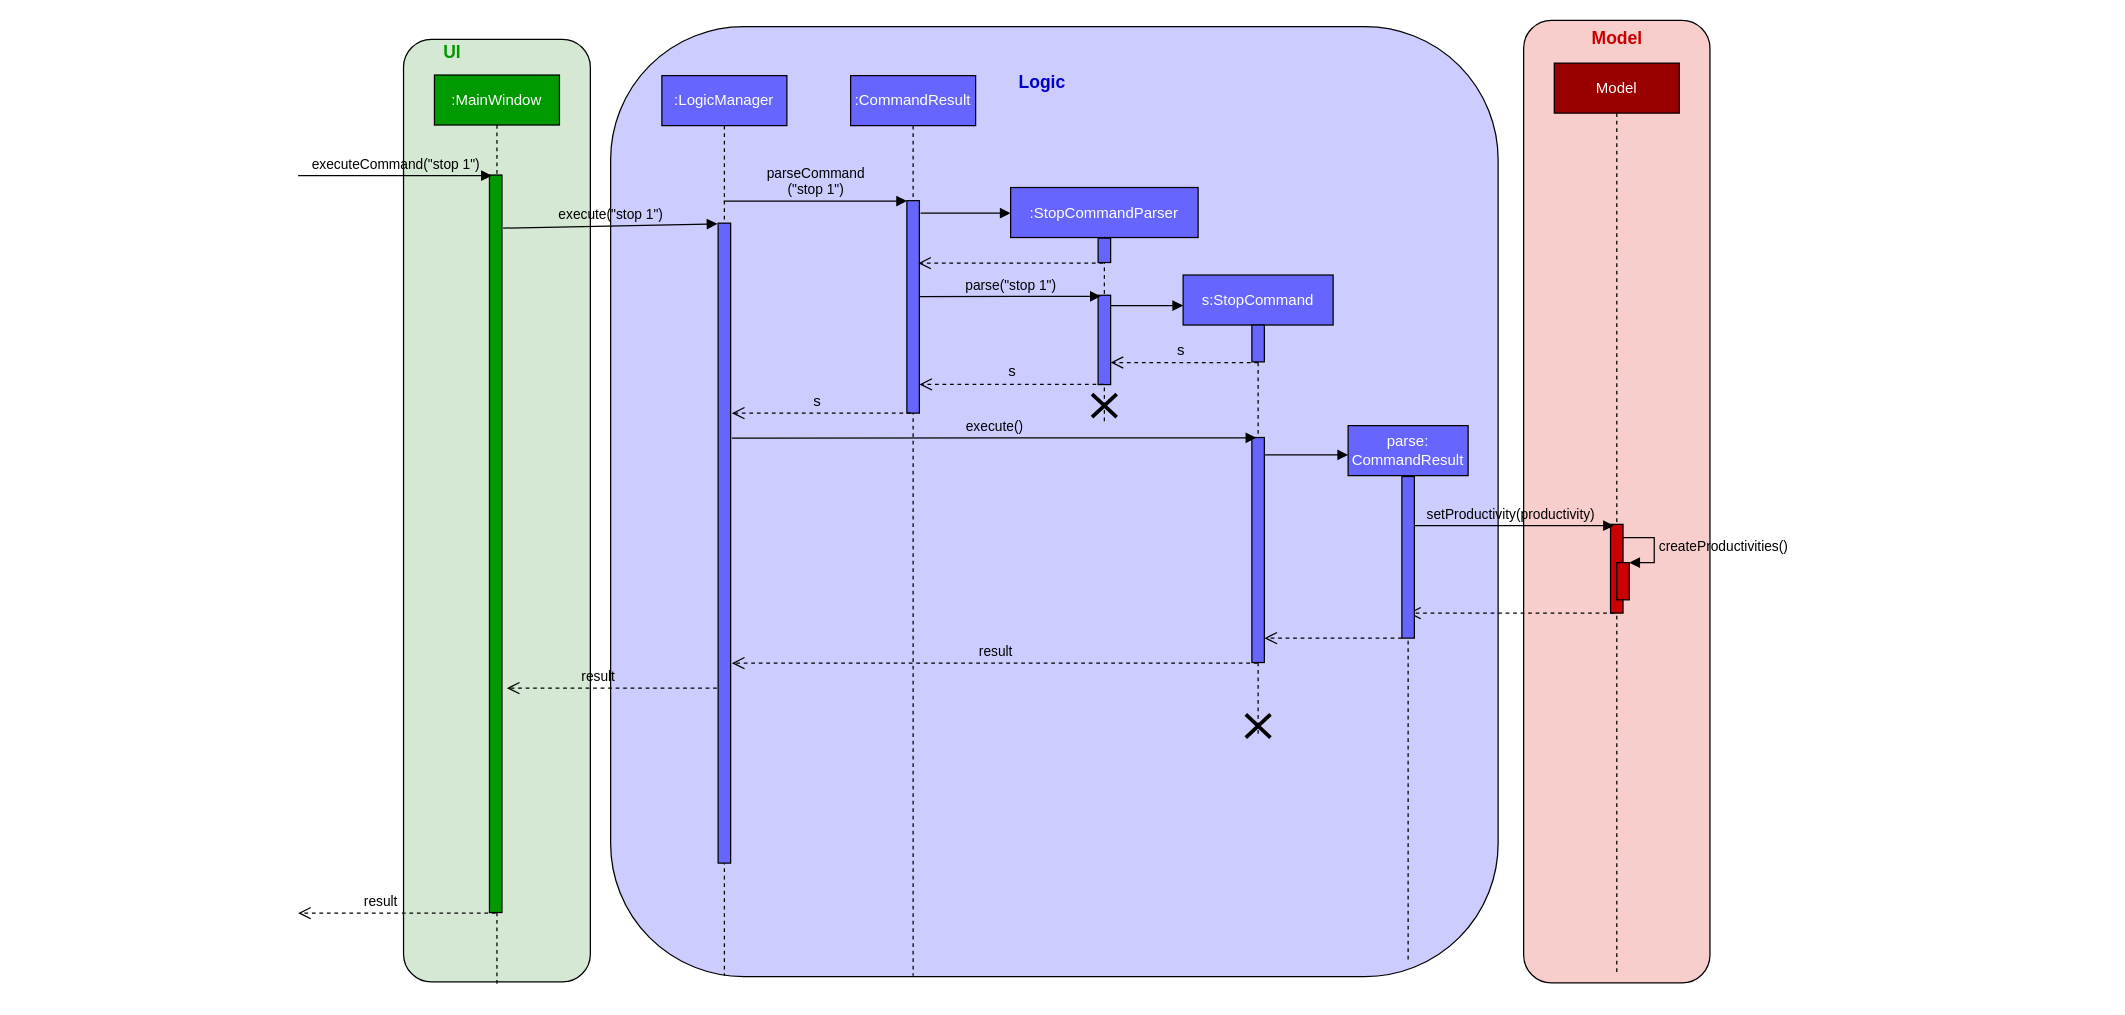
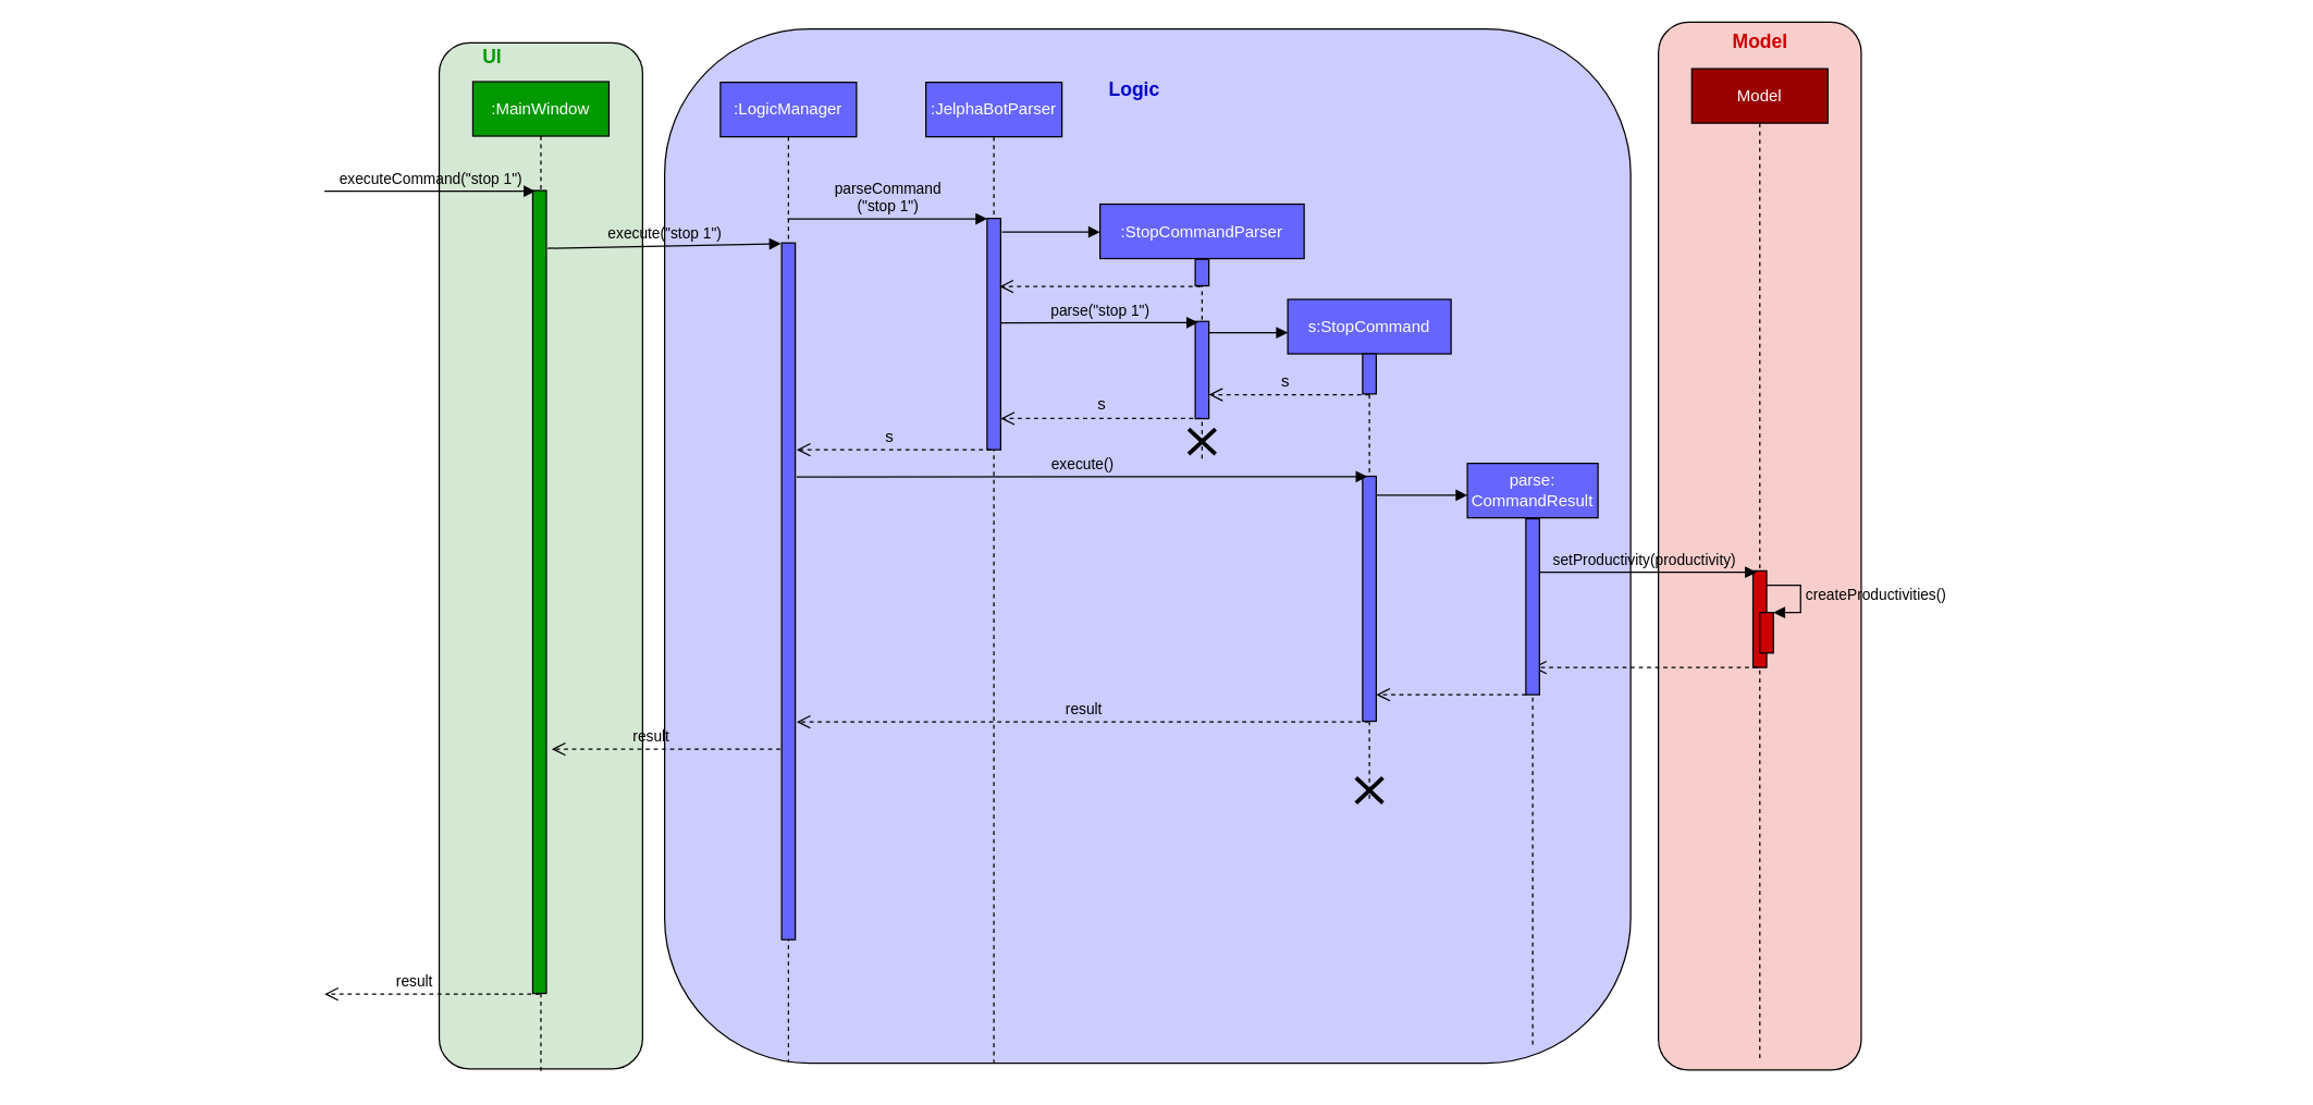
  <mxCell id="0" />
  <mxCell id="1" parent="0" />
  <mxCell id="2" value="" style="rounded=1;whiteSpace=wrap;html=1;shadow=0;fillColor=#CCCCFF;" parent="1" vertex="1"><mxGeometry x="488" y="20.81" width="710" height="760" as="geometry" /></mxCell>
  <mxCell id="3" value="&lt;pre style=&quot;font-family: &amp;#34;consolas&amp;#34; ; font-size: 9.8pt&quot;&gt;&lt;br&gt;&lt;/pre&gt;" style="rounded=1;whiteSpace=wrap;html=1;shadow=0;rotation=-90;fillColor=#D5E8D4;" parent="1" vertex="1"><mxGeometry x="20.03" y="333.25" width="754.06" height="149.48" as="geometry" /></mxCell>
  <mxCell id="4" value="&lt;font color=&quot;#ffffff&quot;&gt;:MainWindow&lt;/font&gt;" style="shape=umlLifeline;perimeter=lifelinePerimeter;whiteSpace=wrap;html=1;container=1;collapsible=0;recursiveResize=0;outlineConnect=0;shadow=0;fillColor=#009900;" parent="1" vertex="1"><mxGeometry x="347.06" y="59.52" width="100" height="730" as="geometry" /></mxCell>
  <mxCell id="5" value="" style="html=1;points=[];perimeter=orthogonalPerimeter;fillColor=#009900;" parent="4" vertex="1"><mxGeometry x="44" y="80" width="10" height="590" as="geometry" /></mxCell>
  <mxCell id="6" value="&lt;b&gt;&lt;font style=&quot;font-size: 14px&quot; color=&quot;#009900&quot;&gt;UI&lt;/font&gt;&lt;/b&gt;" style="text;html=1;align=center;verticalAlign=middle;resizable=0;points=[];autosize=1;" parent="1" vertex="1"><mxGeometry x="346" y="31" width="30" height="20" as="geometry" /></mxCell>
  <mxCell id="7" value="execute(&quot;stop 1&quot;)" style="html=1;verticalAlign=bottom;endArrow=block;fillColor=#4D9900;entryX=-0.055;entryY=0.001;entryDx=0;entryDy=0;entryPerimeter=0;labelBackgroundColor=none;" parent="1" target="11" edge="1"><mxGeometry width="80" relative="1" as="geometry"><mxPoint x="402" y="182" as="sourcePoint" /><mxPoint x="562.5" y="150" as="targetPoint" /></mxGeometry></mxCell>
  <mxCell id="8" value="&lt;b&gt;&lt;font style=&quot;font-size: 14px&quot; color=&quot;#0000cc&quot;&gt;Logic&lt;/font&gt;&lt;/b&gt;" style="text;html=1;align=center;verticalAlign=middle;resizable=0;points=[];autosize=1;" parent="1" vertex="1"><mxGeometry x="808" y="55" width="50" height="20" as="geometry" /></mxCell>
  <mxCell id="9" value="" style="group" parent="1" vertex="1" connectable="0"><mxGeometry x="524" y="60" width="100" height="720" as="geometry" /></mxCell>
  <mxCell id="10" value="&lt;font color=&quot;#ffffff&quot;&gt;:LogicManager&lt;/font&gt;" style="shape=umlLifeline;perimeter=lifelinePerimeter;whiteSpace=wrap;html=1;container=1;collapsible=0;recursiveResize=0;outlineConnect=0;shadow=0;fillColor=#6666FF;" parent="9" vertex="1"><mxGeometry x="5" width="100" height="720" as="geometry" /></mxCell>
  <mxCell id="11" value="" style="html=1;points=[];perimeter=orthogonalPerimeter;shadow=0;fillColor=#6666FF;" parent="9" vertex="1"><mxGeometry x="50" y="118.033" width="10" height="511.967" as="geometry" /></mxCell>
- <mxCell id="12" value="&lt;font color=&quot;#ffffff&quot;&gt;:CommandResult&lt;/font&gt;" style="shape=umlLifeline;perimeter=lifelinePerimeter;whiteSpace=wrap;html=1;container=1;collapsible=0;recursiveResize=0;outlineConnect=0;shadow=0;fillColor=#6666FF;" parent="1" vertex="1"><mxGeometry x="680" y="60" width="100" height="720" as="geometry" /></mxCell>
+ <mxCell id="12" value="&lt;font color=&quot;#ffffff&quot;&gt;:JelphaBotParser&lt;/font&gt;" style="shape=umlLifeline;perimeter=lifelinePerimeter;whiteSpace=wrap;html=1;container=1;collapsible=0;recursiveResize=0;outlineConnect=0;shadow=0;fillColor=#6666FF;" parent="1" vertex="1"><mxGeometry x="680" y="60" width="100" height="720" as="geometry" /></mxCell>
  <mxCell id="13" value="" style="html=1;points=[];perimeter=orthogonalPerimeter;shadow=0;fillColor=#6666FF;" parent="12" vertex="1"><mxGeometry x="45" y="100" width="10" height="170" as="geometry" /></mxCell>
  <mxCell id="14" value="result" style="html=1;verticalAlign=bottom;endArrow=open;dashed=1;endSize=8;fillColor=#4D9900;labelBackgroundColor=none;" parent="12" source="22" edge="1"><mxGeometry relative="1" as="geometry"><mxPoint x="304.68" y="470" as="sourcePoint" /><mxPoint x="-94.996" y="470" as="targetPoint" /></mxGeometry></mxCell>
  <mxCell id="15" value="&lt;font color=&quot;#ffffff&quot;&gt;:StopCommandParser&lt;/font&gt;" style="shape=umlLifeline;perimeter=lifelinePerimeter;whiteSpace=wrap;html=1;container=1;collapsible=0;recursiveResize=0;outlineConnect=0;shadow=0;fillColor=#6666FF;" parent="1" vertex="1"><mxGeometry x="808" y="149.52" width="150" height="189" as="geometry" /></mxCell>
  <mxCell id="16" value="" style="html=1;points=[];perimeter=orthogonalPerimeter;shadow=0;fillColor=#6666FF;" parent="15" vertex="1"><mxGeometry x="70" y="40.52" width="10" height="19.48" as="geometry" /></mxCell>
  <mxCell id="17" value="" style="group" parent="15" vertex="1" connectable="0"><mxGeometry x="70" y="110" width="10" height="79" as="geometry" /></mxCell>
  <mxCell id="18" value="" style="group" parent="17" vertex="1" connectable="0"><mxGeometry y="-23.819" width="10" height="83.073" as="geometry" /></mxCell>
  <mxCell id="19" value="&lt;span style=&quot;color: rgba(0 , 0 , 0 , 0) ; font-family: monospace ; font-size: 0px&quot;&gt;%3CmxGraphModel%3E%3Croot%3E%3CmxCell%20id%3D%220%22%2F%3E%3CmxCell%20id%3D%221%22%20parent%3D%220%22%2F%3E%3CmxCell%20id%3D%222%22%20value%3D%22%22%20style%3D%22shape%3DumlDestroy%3BwhiteSpace%3Dwrap%3Bhtml%3D1%3BstrokeWidth%3D3%3BfillColor%3D%23ffffff%3B%22%20vertex%3D%221%22%20parent%3D%221%22%3E%3CmxGeometry%20x%3D%22562%22%20y%3D%22420%22%20width%3D%2230%22%20height%3D%2230%22%20as%3D%22geometry%22%2F%3E%3C%2FmxCell%3E%3C%2Froot%3E%3C%2FmxGraphModel%3E&lt;/span&gt;" style="html=1;points=[];perimeter=orthogonalPerimeter;shadow=0;fillColor=#6666FF;" parent="18" vertex="1"><mxGeometry width="10" height="71.457" as="geometry" /></mxCell>
  <mxCell id="20" value="parse(&quot;stop 1&quot;)" style="html=1;verticalAlign=bottom;endArrow=block;fillColor=#4D9900;labelBackgroundColor=none;entryX=0.212;entryY=0.011;entryDx=0;entryDy=0;entryPerimeter=0;exitX=0.993;exitY=0.452;exitDx=0;exitDy=0;exitPerimeter=0;" parent="1" source="13" target="19" edge="1"><mxGeometry width="80" relative="1" as="geometry"><mxPoint x="735" y="222" as="sourcePoint" /><mxPoint x="860" y="220" as="targetPoint" /><Array as="points" /></mxGeometry></mxCell>
  <mxCell id="21" value="" style="group" parent="1" vertex="1" connectable="0"><mxGeometry x="946" y="219.52" width="120" height="570" as="geometry" /></mxCell>
  <mxCell id="22" value="&lt;font color=&quot;#ffffff&quot;&gt;s:StopCommand&lt;/font&gt;" style="shape=umlLifeline;perimeter=lifelinePerimeter;whiteSpace=wrap;html=1;container=1;collapsible=0;recursiveResize=0;outlineConnect=0;shadow=0;fillColor=#6666FF;" parent="21" vertex="1"><mxGeometry width="120" height="370" as="geometry" /></mxCell>
  <mxCell id="23" value="" style="group" parent="22" vertex="1" connectable="0"><mxGeometry x="55" y="130" width="10" height="180" as="geometry" /></mxCell>
  <mxCell id="24" value="&lt;span style=&quot;color: rgba(0 , 0 , 0 , 0) ; font-family: monospace ; font-size: 0px&quot;&gt;%3CmxGraphModel%3E%3Croot%3E%3CmxCell%20id%3D%220%22%2F%3E%3CmxCell%20id%3D%221%22%20parent%3D%220%22%2F%3E%3CmxCell%20id%3D%222%22%20value%3D%22%22%20style%3D%22shape%3DumlDestroy%3BwhiteSpace%3Dwrap%3Bhtml%3D1%3BstrokeWidth%3D3%3BfillColor%3D%23ffffff%3B%22%20vertex%3D%221%22%20parent%3D%221%22%3E%3CmxGeometry%20x%3D%22562%22%20y%3D%22420%22%20width%3D%2230%22%20height%3D%2230%22%20as%3D%22geometry%22%2F%3E%3C%2FmxCell%3E%3C%2Froot%3E%3C%2FmxGraphModel%3E&lt;/span&gt;" style="html=1;points=[];perimeter=orthogonalPerimeter;shadow=0;fillColor=#6666FF;" parent="23" vertex="1"><mxGeometry width="10" height="180.0" as="geometry" /></mxCell>
  <mxCell id="25" value="" style="shape=umlDestroy;whiteSpace=wrap;html=1;strokeWidth=3;fillColor=#ffffff;" parent="22" vertex="1"><mxGeometry x="50.14" y="351.5" width="19.73" height="18.5" as="geometry" /></mxCell>
  <mxCell id="26" value="" style="html=1;points=[];perimeter=orthogonalPerimeter;shadow=0;fillColor=#6666FF;" parent="22" vertex="1"><mxGeometry x="55" y="40" width="10" height="29.48" as="geometry" /></mxCell>
  <mxCell id="27" value="" style="html=1;verticalAlign=bottom;endArrow=block;fillColor=#4D9900;" parent="21" edge="1"><mxGeometry width="80" relative="1" as="geometry"><mxPoint x="-58" y="24.474" as="sourcePoint" /><mxPoint y="24.474" as="targetPoint" /></mxGeometry></mxCell>
  <mxCell id="28" value="" style="html=1;verticalAlign=bottom;endArrow=open;dashed=1;endSize=8;fillColor=#4D9900;" parent="1" edge="1"><mxGeometry relative="1" as="geometry"><mxPoint x="1006" y="289.52" as="sourcePoint" /><mxPoint x="888" y="289.52" as="targetPoint" /></mxGeometry></mxCell>
  <mxCell id="29" value="s" style="text;html=1;align=center;verticalAlign=middle;resizable=0;points=[];labelBackgroundColor=none;" parent="28" vertex="1" connectable="0"><mxGeometry x="0.069" y="-1" relative="1" as="geometry"><mxPoint y="-9" as="offset" /></mxGeometry></mxCell>
  <mxCell id="30" value="" style="html=1;verticalAlign=bottom;endArrow=open;dashed=1;endSize=8;fillColor=#4D9900;" parent="1" edge="1"><mxGeometry relative="1" as="geometry"><mxPoint x="882.5" y="307" as="sourcePoint" /><mxPoint x="735" y="307" as="targetPoint" /></mxGeometry></mxCell>
  <mxCell id="31" value="s" style="text;html=1;align=center;verticalAlign=middle;resizable=0;points=[];labelBackgroundColor=none;" parent="30" vertex="1" connectable="0"><mxGeometry x="0.069" y="-1" relative="1" as="geometry"><mxPoint x="4.5" y="-9.98" as="offset" /></mxGeometry></mxCell>
  <mxCell id="32" value="parseCommand&lt;br&gt;(&quot;stop 1&quot;)" style="html=1;verticalAlign=bottom;endArrow=block;fillColor=none;entryX=-0.086;entryY=0.002;entryDx=0;entryDy=0;entryPerimeter=0;labelBackgroundColor=none;" parent="1" source="10" edge="1"><mxGeometry width="80" relative="1" as="geometry"><mxPoint x="579" y="160.64" as="sourcePoint" /><mxPoint x="725.14" y="160.34" as="targetPoint" /><Array as="points" /></mxGeometry></mxCell>
  <mxCell id="33" value="" style="shape=umlDestroy;whiteSpace=wrap;html=1;strokeWidth=3;fillColor=#ffffff;" parent="1" vertex="1"><mxGeometry x="873.13" y="314.75" width="19.73" height="18.5" as="geometry" /></mxCell>
  <mxCell id="34" value="" style="html=1;verticalAlign=bottom;endArrow=open;dashed=1;endSize=8;fillColor=#4D9900;exitX=0.3;exitY=1;exitDx=0;exitDy=0;exitPerimeter=0;" parent="1" source="13" edge="1"><mxGeometry relative="1" as="geometry"><mxPoint x="720" y="329.5" as="sourcePoint" /><mxPoint x="585" y="330" as="targetPoint" /></mxGeometry></mxCell>
  <mxCell id="35" value="s" style="text;html=1;align=center;verticalAlign=middle;resizable=0;points=[];labelBackgroundColor=none;" parent="34" vertex="1" connectable="0"><mxGeometry x="0.069" y="-1" relative="1" as="geometry"><mxPoint y="-9" as="offset" /></mxGeometry></mxCell>
  <mxCell id="36" value="execute()" style="html=1;verticalAlign=bottom;endArrow=block;fillColor=#4D9900;labelBackgroundColor=none;entryX=0.356;entryY=0.001;entryDx=0;entryDy=0;entryPerimeter=0;" parent="1" target="24" edge="1"><mxGeometry width="80" relative="1" as="geometry"><mxPoint x="585" y="350" as="sourcePoint" /><mxPoint x="982" y="359" as="targetPoint" /></mxGeometry></mxCell>
  <mxCell id="37" value="" style="group" parent="1" vertex="1" connectable="0"><mxGeometry x="1108" y="340" width="96" height="437" as="geometry" /></mxCell>
  <mxCell id="38" value="" style="html=1;verticalAlign=bottom;endArrow=block;fillColor=#4D9900;" parent="37" source="24" edge="1"><mxGeometry width="80" relative="1" as="geometry"><mxPoint x="-50" y="23.48" as="sourcePoint" /><mxPoint x="-30" y="23.48" as="targetPoint" /></mxGeometry></mxCell>
  <mxCell id="39" value="" style="html=1;verticalAlign=bottom;endArrow=open;dashed=1;endSize=8;fillColor=#4D9900;" parent="1" edge="1"><mxGeometry relative="1" as="geometry"><mxPoint x="1121" y="510" as="sourcePoint" /><mxPoint x="1011" y="510" as="targetPoint" /></mxGeometry></mxCell>
  <mxCell id="40" value="result" style="html=1;verticalAlign=bottom;endArrow=open;dashed=1;endSize=8;fillColor=#4D9900;labelBackgroundColor=none;" parent="1" edge="1"><mxGeometry x="0.131" relative="1" as="geometry"><mxPoint x="573" y="550" as="sourcePoint" /><mxPoint x="405.004" y="550" as="targetPoint" /><mxPoint as="offset" /></mxGeometry></mxCell>
  <mxCell id="41" value="&lt;pre style=&quot;font-family: &amp;#34;consolas&amp;#34; ; font-size: 9.8pt&quot;&gt;&lt;br&gt;&lt;/pre&gt;" style="rounded=1;whiteSpace=wrap;html=1;shadow=0;rotation=-90;fillColor=#f8cecc;strokeColor=#000000;" parent="1" vertex="1"><mxGeometry x="907.87" y="326.28" width="770.13" height="149.07" as="geometry" /></mxCell>
  <mxCell id="42" value="&lt;font color=&quot;#ffffff&quot;&gt;Model&lt;/font&gt;" style="shape=umlLifeline;perimeter=lifelinePerimeter;whiteSpace=wrap;html=1;container=1;collapsible=0;recursiveResize=0;outlineConnect=0;shadow=0;fillColor=#990000;" parent="1" vertex="1"><mxGeometry x="1242.93" y="50" width="100" height="730" as="geometry" /></mxCell>
  <mxCell id="43" value="" style="html=1;points=[];perimeter=orthogonalPerimeter;fillColor=#CC0000;" parent="42" vertex="1"><mxGeometry x="45" y="368.98" width="10" height="71.02" as="geometry" /></mxCell>
  <mxCell id="44" value="" style="html=1;points=[];perimeter=orthogonalPerimeter;fillColor=#CC0000;strokeColor=#000000;" parent="42" vertex="1"><mxGeometry x="50" y="399.62" width="10" height="29.75" as="geometry" /></mxCell>
  <mxCell id="45" value="createProductivities()" style="edgeStyle=orthogonalEdgeStyle;html=1;align=left;spacingLeft=2;endArrow=block;rounded=0;entryX=1;entryY=0;labelBackgroundColor=none;" parent="42" target="44" edge="1"><mxGeometry relative="1" as="geometry"><mxPoint x="55" y="379.62" as="sourcePoint" /><Array as="points"><mxPoint x="80" y="379.62" /></Array></mxGeometry></mxCell>
  <mxCell id="46" value="result" style="html=1;verticalAlign=bottom;endArrow=open;dashed=1;endSize=8;fillColor=#4D9900;labelBackgroundColor=none;" parent="1" edge="1"><mxGeometry x="0.167" relative="1" as="geometry"><mxPoint x="396" y="730" as="sourcePoint" /><mxPoint x="238" y="730" as="targetPoint" /><mxPoint as="offset" /></mxGeometry></mxCell>
  <mxCell id="47" value="setProductivity(productivity)" style="html=1;verticalAlign=bottom;endArrow=block;entryX=0.471;entryY=0.001;entryDx=0;entryDy=0;entryPerimeter=0;labelBackgroundColor=none;" parent="1" edge="1"><mxGeometry width="80" relative="1" as="geometry"><mxPoint x="1126" y="420" as="sourcePoint" /><mxPoint x="1290.64" y="420.001" as="targetPoint" /></mxGeometry></mxCell>
  <mxCell id="48" value="" style="html=1;verticalAlign=bottom;endArrow=open;dashed=1;endSize=8;" parent="1" edge="1"><mxGeometry relative="1" as="geometry"><mxPoint x="1291" y="490" as="sourcePoint" /><mxPoint x="1126" y="490" as="targetPoint" /></mxGeometry></mxCell>
  <mxCell id="49" value="&lt;b&gt;&lt;font color=&quot;#cc0000&quot; style=&quot;font-size: 14px&quot;&gt;Model&lt;/font&gt;&lt;/b&gt;" style="text;html=1;align=center;verticalAlign=middle;resizable=0;points=[];autosize=1;" parent="1" vertex="1"><mxGeometry x="1262.93" y="20.48" width="60" height="20" as="geometry" /></mxCell>
  <mxCell id="50" value="executeCommand(&quot;stop 1&quot;)" style="html=1;verticalAlign=bottom;endArrow=block;fillColor=#4D9900;labelBackgroundColor=none;" parent="1" edge="1"><mxGeometry width="80" relative="1" as="geometry"><mxPoint x="238" y="140" as="sourcePoint" /><mxPoint x="393" y="140" as="targetPoint" /></mxGeometry></mxCell>
  <mxCell id="51" value="" style="html=1;verticalAlign=bottom;endArrow=block;fillColor=#4D9900;labelBackgroundColor=none;" parent="1" edge="1"><mxGeometry width="80" relative="1" as="geometry"><mxPoint x="736" y="170" as="sourcePoint" /><mxPoint x="808" y="170" as="targetPoint" /><Array as="points" /></mxGeometry></mxCell>
  <mxCell id="52" value="" style="html=1;verticalAlign=bottom;endArrow=open;dashed=1;endSize=8;fillColor=#4D9900;" parent="1" edge="1"><mxGeometry relative="1" as="geometry"><mxPoint x="882" y="210" as="sourcePoint" /><mxPoint x="734.13" y="210" as="targetPoint" /></mxGeometry></mxCell>
  <mxCell id="53" value="&lt;br&gt;" style="text;html=1;align=center;verticalAlign=middle;resizable=0;points=[];labelBackgroundColor=none;" parent="52" vertex="1" connectable="0"><mxGeometry x="0.069" y="-1" relative="1" as="geometry"><mxPoint y="-9" as="offset" /></mxGeometry></mxCell>
  <mxCell id="54" value="&lt;font color=&quot;#ffffff&quot;&gt;parse:&lt;br&gt;CommandResult&lt;/font&gt;" style="shape=umlLifeline;perimeter=lifelinePerimeter;whiteSpace=wrap;html=1;container=1;collapsible=0;recursiveResize=0;outlineConnect=0;shadow=0;fillColor=#6666FF;" parent="1" vertex="1"><mxGeometry x="1078" y="340" width="96" height="430" as="geometry" /></mxCell>
  <mxCell id="55" value="" style="html=1;points=[];perimeter=orthogonalPerimeter;shadow=0;fillColor=#6666FF;" parent="54" vertex="1"><mxGeometry x="43" y="40.72" width="10" height="129.28" as="geometry" /></mxCell>
